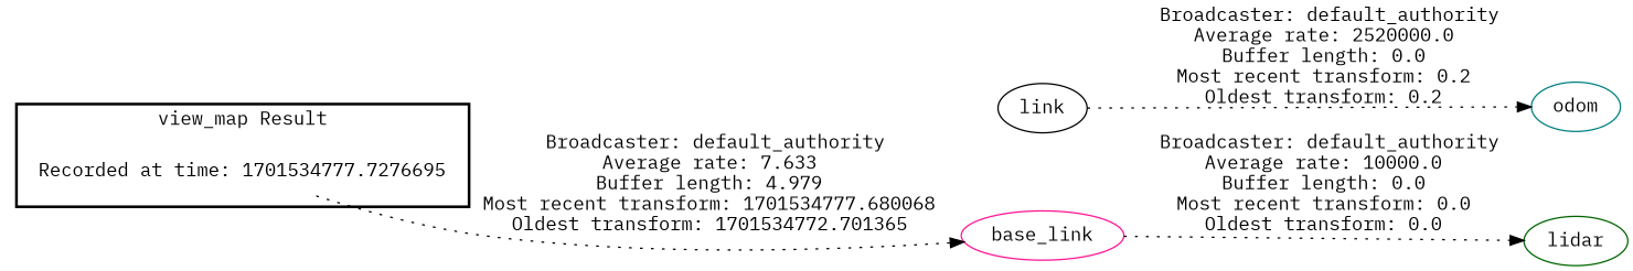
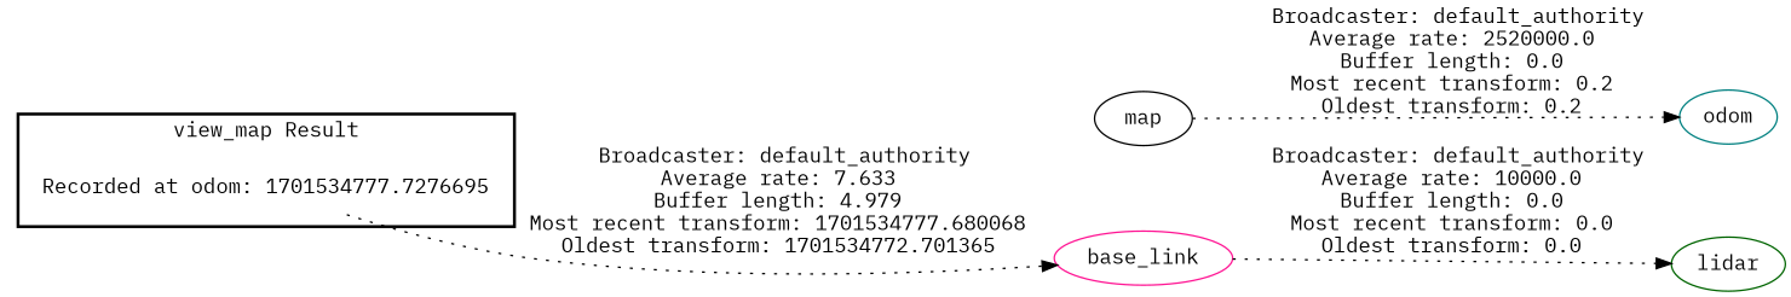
  digraph {
    fontname="IBM Plex Mono"
    rankdir=LR
    node [color=darkgreen fontname="IBM Plex Mono"]
    edge [fontname="IBM Plex Mono" style=dotted]
-   "Recorded at time: 1701534777.7276695" [shape=plaintext]
-   map [color=black label=link]
+   "Recorded at time: 1701534777.7276695" [shape=plaintext label="Recorded at odom: 1701534777.7276695"]
+   map [color=black]
    base_link [color=deeppink]
    odom [color=teal]
    lidar
    subgraph cluster_1 {
      color=black
      label="view_map Result"
      style=bold
      "Recorded at time: 1701534777.7276695"
    }
    "Recorded at time: 1701534777.7276695" -> map [style=invis]
    "Recorded at time: 1701534777.7276695" -> base_link [label=" Broadcaster: default_authority\nAverage rate: 7.633\nBuffer length: 4.979\nMost recent transform: 1701534777.680068\nOldest transform: 1701534772.701365\n"]
    map -> odom [label=" Broadcaster: default_authority\nAverage rate: 2520000.0\nBuffer length: 0.0\nMost recent transform: 0.2\nOldest transform: 0.2\n"]
    base_link -> lidar [label=" Broadcaster: default_authority\nAverage rate: 10000.0\nBuffer length: 0.0\nMost recent transform: 0.0\nOldest transform: 0.0\n"]
  }
